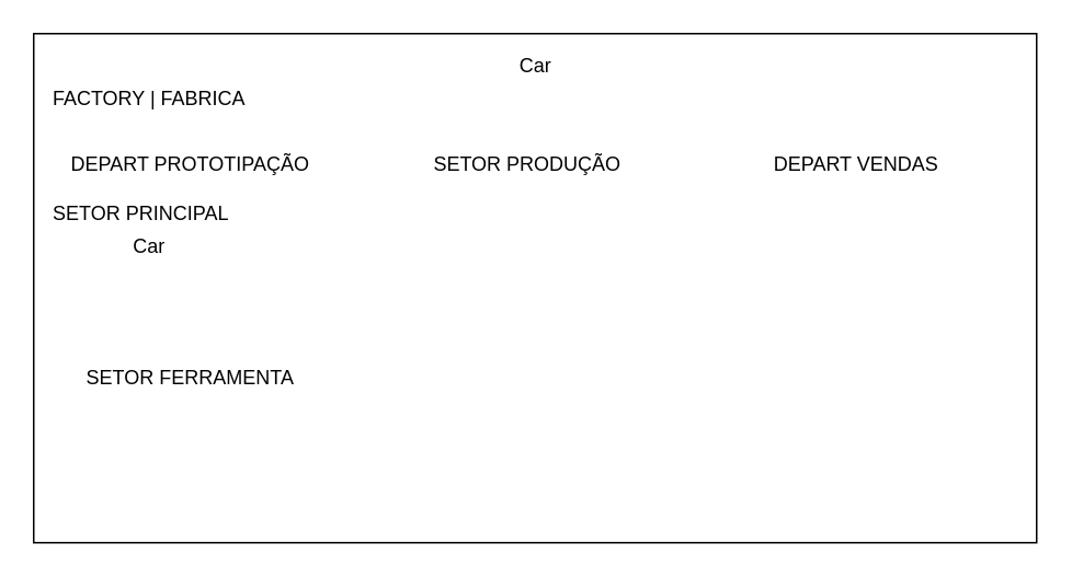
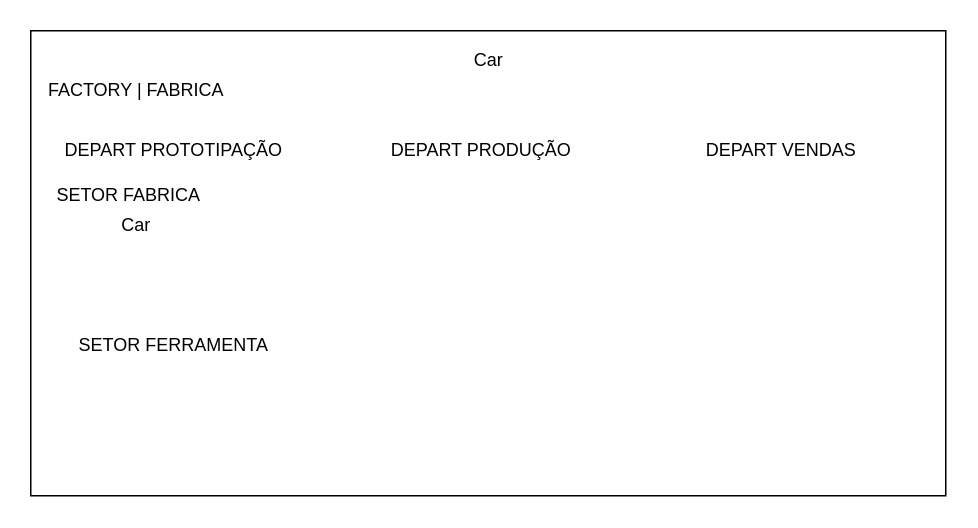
  <mxCell id="0" />
  <mxCell id="1" parent="0" />
  <mxCell id="2" value="" style="whiteSpace=wrap;html=1;" vertex="1" parent="1"><mxGeometry x="20" y="20" width="610" height="310" as="geometry" /></mxCell>
  <mxCell id="3" value="FACTORY | FABRICA" style="text;html=1;resizable=0;autosize=1;align=center;verticalAlign=middle;points=[];fillColor=none;strokeColor=none;rounded=0;" vertex="1" parent="1"><mxGeometry x="25" y="50" width="130" height="20" as="geometry" /></mxCell>
  <mxCell id="4" value="Car" style="text;html=1;resizable=0;autosize=1;align=center;verticalAlign=middle;points=[];fillColor=none;strokeColor=none;rounded=0;" vertex="1" parent="1"><mxGeometry x="310" y="30" width="30" height="20" as="geometry" /></mxCell>
- <mxCell id="5" value="SETOR PRINCIPAL" style="text;html=1;resizable=0;autosize=1;align=center;verticalAlign=middle;points=[];fillColor=none;strokeColor=none;rounded=0;" vertex="1" parent="1"><mxGeometry x="25" y="120" width="120" height="20" as="geometry" /></mxCell>
+ <mxCell id="5" value="SETOR FABRICA" style="text;html=1;resizable=0;autosize=1;align=center;verticalAlign=middle;points=[];fillColor=none;strokeColor=none;rounded=0;" vertex="1" parent="1"><mxGeometry x="25" y="120" width="120" height="20" as="geometry" /></mxCell>
  <mxCell id="6" value="DEPART PROTOTIPAÇÃO" style="text;html=1;resizable=0;autosize=1;align=center;verticalAlign=middle;points=[];fillColor=none;strokeColor=none;rounded=0;" vertex="1" parent="1"><mxGeometry x="35" y="90" width="160" height="20" as="geometry" /></mxCell>
- <mxCell id="7" value="SETOR PRODUÇÃO" style="text;html=1;resizable=0;autosize=1;align=center;verticalAlign=middle;points=[];fillColor=none;strokeColor=none;rounded=0;" vertex="1" parent="1"><mxGeometry x="250" y="90" width="140" height="20" as="geometry" /></mxCell>
+ <mxCell id="7" value="DEPART PRODUÇÃO" style="text;html=1;resizable=0;autosize=1;align=center;verticalAlign=middle;points=[];fillColor=none;strokeColor=none;rounded=0;" vertex="1" parent="1"><mxGeometry x="250" y="90" width="140" height="20" as="geometry" /></mxCell>
  <mxCell id="8" value="DEPART VENDAS" style="text;html=1;resizable=0;autosize=1;align=center;verticalAlign=middle;points=[];fillColor=none;strokeColor=none;rounded=0;" vertex="1" parent="1"><mxGeometry x="460" y="90" width="120" height="20" as="geometry" /></mxCell>
  <mxCell id="9" value="SETOR FERRAMENTA" style="text;html=1;resizable=0;autosize=1;align=center;verticalAlign=middle;points=[];fillColor=none;strokeColor=none;rounded=0;" vertex="1" parent="1"><mxGeometry x="45" y="220" width="140" height="20" as="geometry" /></mxCell>
  <mxCell id="10" value="Car" style="text;html=1;resizable=0;autosize=1;align=center;verticalAlign=middle;points=[];fillColor=none;strokeColor=none;rounded=0;" vertex="1" parent="1"><mxGeometry x="75" y="140" width="30" height="20" as="geometry" /></mxCell>
